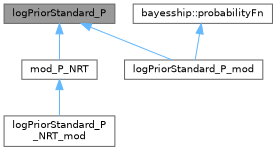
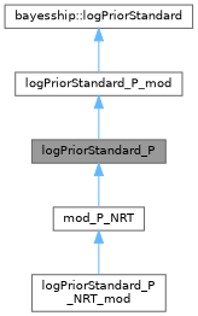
  digraph {
    node [color=gray40 fillcolor=white fontname=Helvetica fontsize=10 shape=box style=filled]
    edge [color=steelblue1 dir=back fontname=Helvetica fontsize=10 labelfontname=Helvetica labelfontsize=10 style=solid]
    n1 [fillcolor=grey60 fontcolor=black height=0.2 label=logPriorStandard_P width=0.4]
    n2 [height=0.2 label=mod_P_NRT width=0.4]
    n3 [height=0.2 label=logPriorStandard_P_mod width=0.4]
    n4 [height=0.2 label="logPriorStandard_P\l_NRT_mod" width=0.4]
-   n5 [height=0.2 label="bayesship::probabilityFn" width=0.4]
+   n5 [height=0.2 label="bayesship::logPriorStandard" width=0.4]
    n1 -> n2
-   n1 -> n3
+   n3 -> n1
    n2 -> n4
    n5 -> n3
  }
